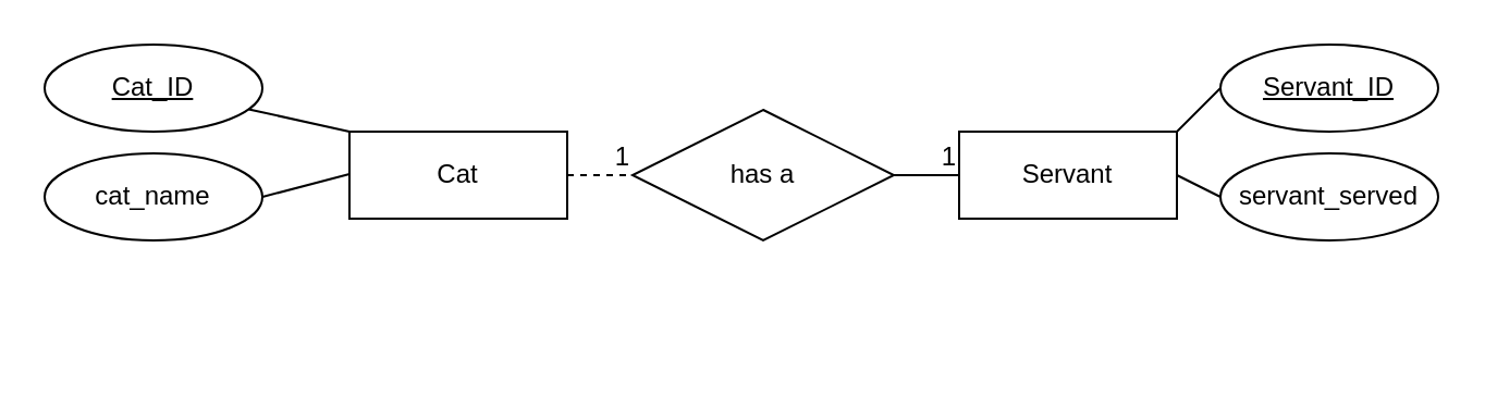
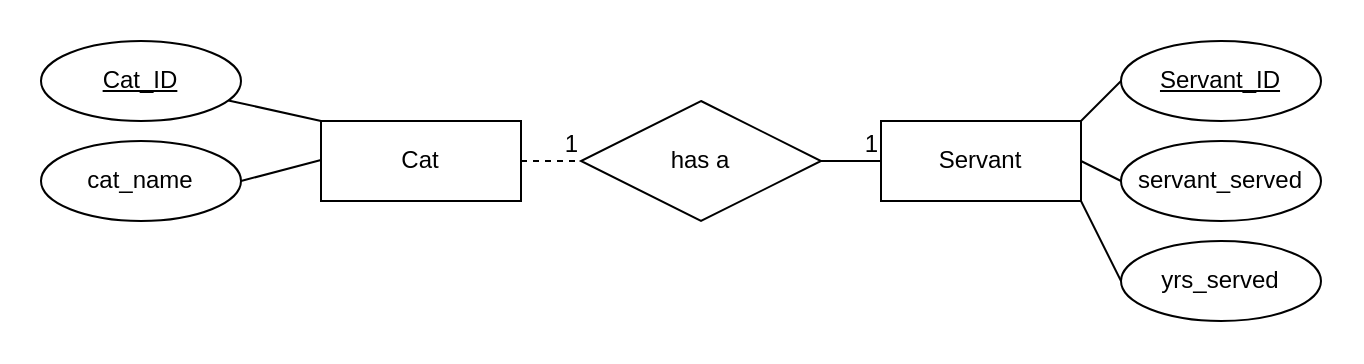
  <mxCell id="0" />
  <mxCell id="1" parent="0" />
  <mxCell id="2" value="Cat" style="whiteSpace=wrap;html=1;align=center;" vertex="1" parent="1"><mxGeometry x="160" y="60" width="100" height="40" as="geometry" /></mxCell>
  <mxCell id="3" value="Cat_ID" style="ellipse;whiteSpace=wrap;html=1;align=center;fontStyle=4;" vertex="1" parent="1"><mxGeometry x="20" y="20" width="100" height="40" as="geometry" /></mxCell>
  <mxCell id="4" value="cat_name" style="ellipse;whiteSpace=wrap;html=1;align=center;" vertex="1" parent="1"><mxGeometry x="20" y="70" width="100" height="40" as="geometry" /></mxCell>
  <mxCell id="5" value="has a" style="shape=rhombus;perimeter=rhombusPerimeter;whiteSpace=wrap;html=1;align=center;" vertex="1" parent="1"><mxGeometry x="290" y="50" width="120" height="60" as="geometry" /></mxCell>
  <mxCell id="6" value="Servant" style="whiteSpace=wrap;html=1;align=center;" vertex="1" parent="1"><mxGeometry x="440" y="60" width="100" height="40" as="geometry" /></mxCell>
  <mxCell id="7" value="Servant_ID" style="ellipse;whiteSpace=wrap;html=1;align=center;fontStyle=4;" vertex="1" parent="1"><mxGeometry x="560" y="20" width="100" height="40" as="geometry" /></mxCell>
  <mxCell id="8" value="servant_served" style="ellipse;whiteSpace=wrap;html=1;align=center;" vertex="1" parent="1"><mxGeometry x="560" y="70" width="100" height="40" as="geometry" /></mxCell>
+ <mxCell id="9" value="yrs_served" style="ellipse;whiteSpace=wrap;html=1;align=center;" vertex="1" parent="1"><mxGeometry x="560" y="120" width="100" height="40" as="geometry" /></mxCell>
  <mxCell id="10" value="" style="endArrow=none;html=1;rounded=0;entryX=0;entryY=0;entryDx=0;entryDy=0;" edge="1" parent="1" source="3" target="2"><mxGeometry relative="1" as="geometry"><mxPoint x="20" y="60" as="sourcePoint" /><mxPoint x="180" y="60" as="targetPoint" /></mxGeometry></mxCell>
  <mxCell id="11" value="" style="endArrow=none;html=1;rounded=0;exitX=1;exitY=0.5;exitDx=0;exitDy=0;" edge="1" parent="1" source="4"><mxGeometry relative="1" as="geometry"><mxPoint x="0" y="79.52" as="sourcePoint" /><mxPoint x="160" y="79.52" as="targetPoint" /></mxGeometry></mxCell>
  <mxCell id="12" value="" style="endArrow=none;html=1;rounded=0;entryX=0;entryY=0.5;entryDx=0;entryDy=0;exitX=1;exitY=0.5;exitDx=0;exitDy=0;dashed=1;" edge="1" parent="1" source="2" target="5"><mxGeometry relative="1" as="geometry"><mxPoint x="260" y="79.52" as="sourcePoint" /><mxPoint x="280" y="80" as="targetPoint" /></mxGeometry></mxCell>
  <mxCell id="13" value="1" style="resizable=0;html=1;whiteSpace=wrap;align=right;verticalAlign=bottom;" connectable="0" vertex="1" parent="12"><mxGeometry x="1" relative="1" as="geometry" /></mxCell>
  <mxCell id="14" value="" style="endArrow=none;html=1;rounded=0;exitX=1;exitY=0.5;exitDx=0;exitDy=0;entryX=0;entryY=0.5;entryDx=0;entryDy=0;" edge="1" parent="1" source="5" target="6"><mxGeometry relative="1" as="geometry"><mxPoint x="340" y="-50" as="sourcePoint" /><mxPoint x="500" y="-50" as="targetPoint" /></mxGeometry></mxCell>
  <mxCell id="15" value="1" style="resizable=0;html=1;whiteSpace=wrap;align=right;verticalAlign=bottom;" connectable="0" vertex="1" parent="14"><mxGeometry x="1" relative="1" as="geometry" /></mxCell>
  <mxCell id="16" value="" style="endArrow=none;html=1;rounded=0;exitX=1;exitY=0;exitDx=0;exitDy=0;entryX=0;entryY=0.5;entryDx=0;entryDy=0;" edge="1" parent="1" source="6" target="7"><mxGeometry relative="1" as="geometry"><mxPoint x="340" y="-50" as="sourcePoint" /><mxPoint x="500" y="-50" as="targetPoint" /></mxGeometry></mxCell>
  <mxCell id="17" value="" style="endArrow=none;html=1;rounded=0;exitX=1;exitY=0.5;exitDx=0;exitDy=0;entryX=0;entryY=0.5;entryDx=0;entryDy=0;" edge="1" parent="1" source="6" target="8"><mxGeometry relative="1" as="geometry"><mxPoint x="400" y="-50" as="sourcePoint" /><mxPoint x="560" y="-50" as="targetPoint" /></mxGeometry></mxCell>
+ <mxCell id="18" value="" style="endArrow=none;html=1;rounded=0;exitX=1;exitY=1;exitDx=0;exitDy=0;entryX=0;entryY=0.5;entryDx=0;entryDy=0;" edge="1" parent="1" source="6" target="9"><mxGeometry relative="1" as="geometry"><mxPoint x="400" y="-50" as="sourcePoint" /><mxPoint x="560" y="-50" as="targetPoint" /></mxGeometry></mxCell>
